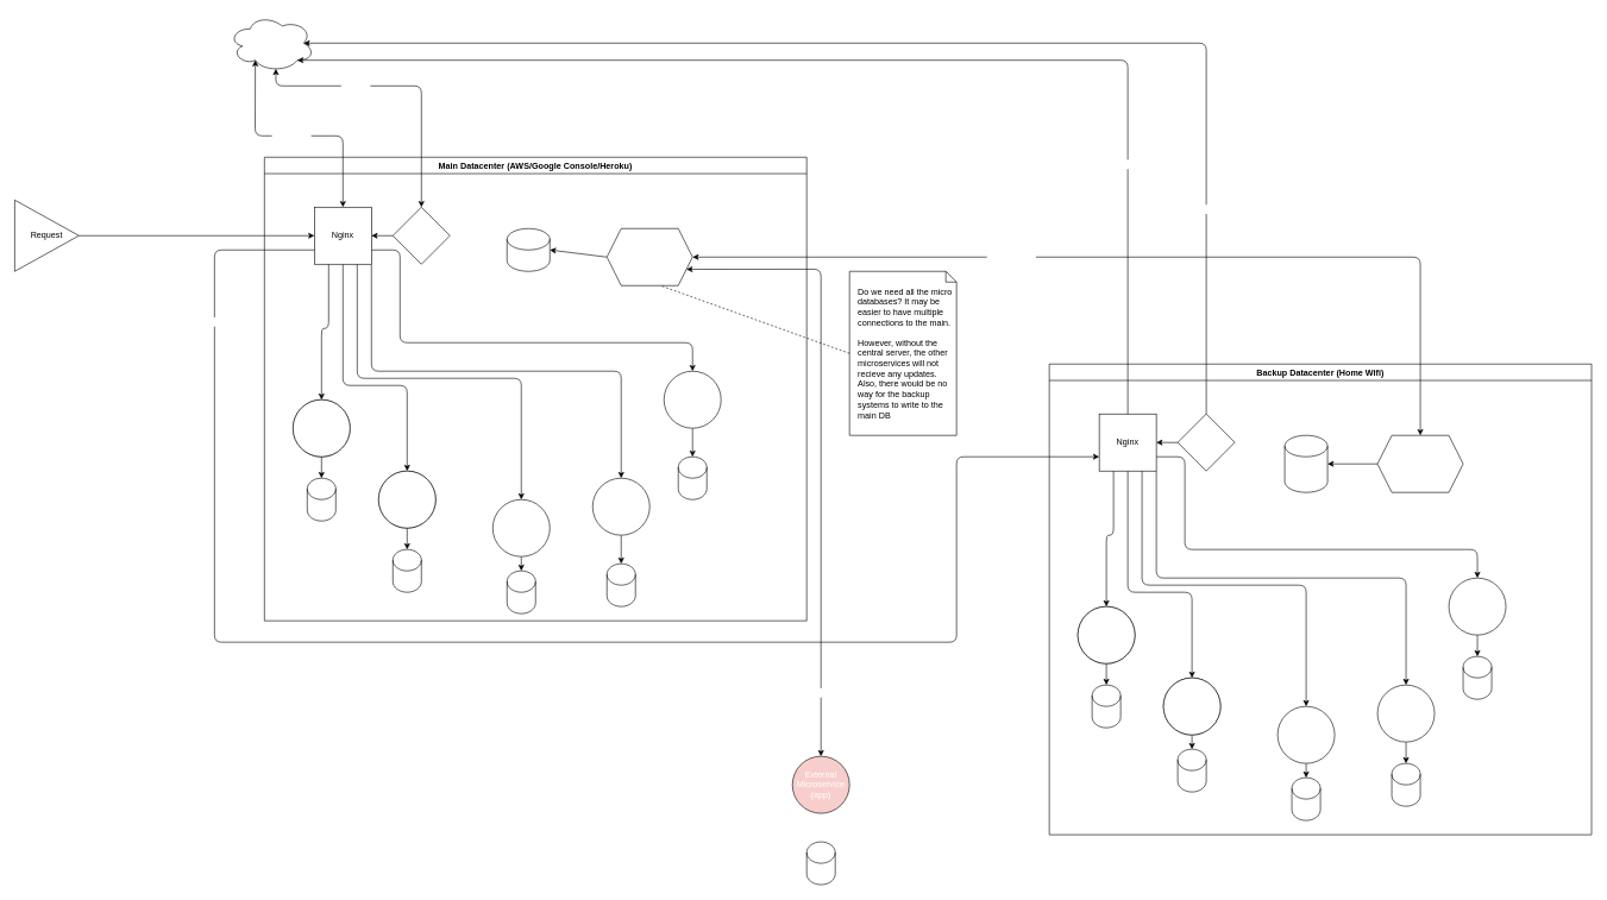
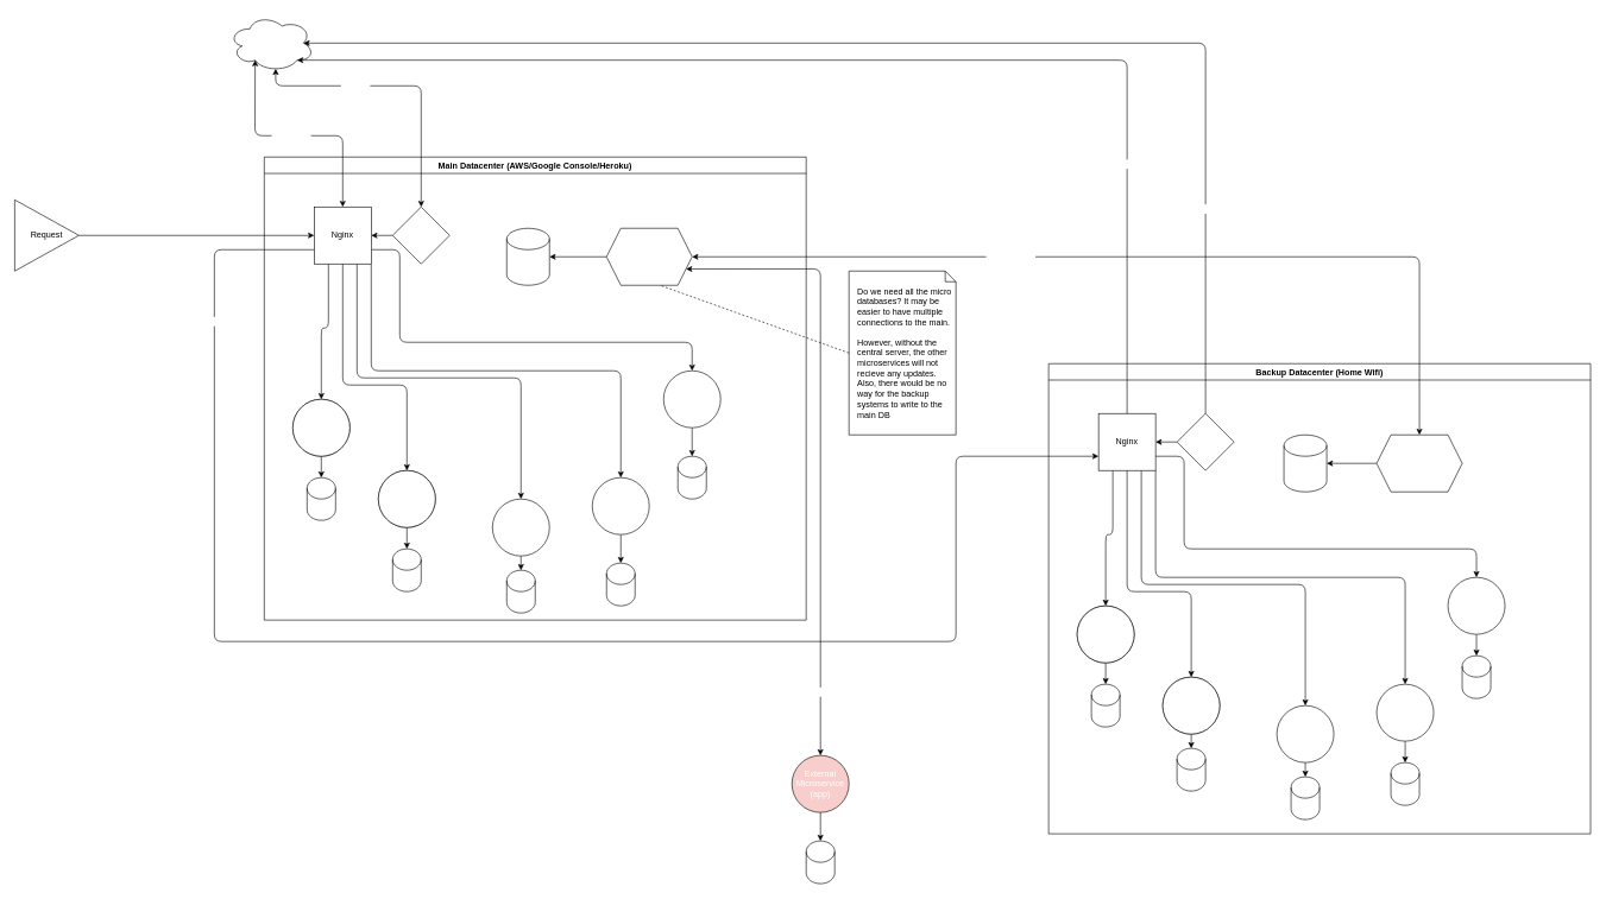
  <mxCell id="0" />
  <mxCell id="1" parent="0" />
  <mxCell id="2" value="Main Datacenter (AWS/Google Console/Heroku)" style="swimlane;whiteSpace=wrap;html=1;" parent="1" vertex="1"><mxGeometry x="370" y="220" width="760" height="650" as="geometry" /></mxCell>
  <mxCell id="3" style="edgeStyle=none;html=1;exitX=0.25;exitY=1;exitDx=0;exitDy=0;entryX=0.5;entryY=0;entryDx=0;entryDy=0;fontColor=#FFFFFF;" parent="2" source="8" target="11" edge="1"><mxGeometry relative="1" as="geometry"><Array as="points"><mxPoint x="90" y="240" /><mxPoint x="80" y="240" /></Array></mxGeometry></mxCell>
  <mxCell id="4" style="edgeStyle=none;html=1;exitX=0.5;exitY=1;exitDx=0;exitDy=0;entryX=0.5;entryY=0;entryDx=0;entryDy=0;fontColor=#FFFFFF;" parent="2" source="8" target="12" edge="1"><mxGeometry relative="1" as="geometry"><Array as="points"><mxPoint x="110" y="320" /><mxPoint x="200" y="320" /></Array></mxGeometry></mxCell>
  <mxCell id="5" style="edgeStyle=none;html=1;exitX=0.75;exitY=1;exitDx=0;exitDy=0;entryX=0.5;entryY=0;entryDx=0;entryDy=0;fontColor=#FFFFFF;" parent="2" source="8" target="16" edge="1"><mxGeometry relative="1" as="geometry"><Array as="points"><mxPoint x="130" y="310" /><mxPoint x="360" y="310" /></Array></mxGeometry></mxCell>
  <mxCell id="6" style="edgeStyle=none;html=1;exitX=1;exitY=1;exitDx=0;exitDy=0;entryX=0.5;entryY=0;entryDx=0;entryDy=0;fontColor=#FFFFFF;" parent="2" source="8" target="18" edge="1"><mxGeometry relative="1" as="geometry"><Array as="points"><mxPoint x="150" y="300" /><mxPoint x="500" y="300" /></Array></mxGeometry></mxCell>
  <mxCell id="7" style="edgeStyle=none;html=1;exitX=1;exitY=0.75;exitDx=0;exitDy=0;entryX=0.5;entryY=0;entryDx=0;entryDy=0;fontColor=#FFFFFF;" parent="2" source="8" target="14" edge="1"><mxGeometry relative="1" as="geometry"><Array as="points"><mxPoint x="190" y="130" /><mxPoint x="190" y="260" /><mxPoint x="600" y="260" /></Array></mxGeometry></mxCell>
  <mxCell id="8" value="Nginx" style="whiteSpace=wrap;html=1;aspect=fixed;" parent="2" vertex="1"><mxGeometry x="70" y="70" width="80" height="80" as="geometry" /></mxCell>
  <mxCell id="9" style="edgeStyle=none;html=1;exitX=0;exitY=0.5;exitDx=0;exitDy=0;entryX=1;entryY=0.5;entryDx=0;entryDy=0;fontColor=#FFFFFF;" parent="2" source="10" target="8" edge="1"><mxGeometry relative="1" as="geometry" /></mxCell>
  <mxCell id="10" value="Certbot" style="rhombus;whiteSpace=wrap;html=1;fontColor=#FFFFFF;" parent="2" vertex="1"><mxGeometry x="180" y="70" width="80" height="80" as="geometry" /></mxCell>
  <mxCell id="11" value="Microservice&lt;br&gt;A" style="ellipse;whiteSpace=wrap;html=1;aspect=fixed;fontColor=#FFFFFF;" parent="2" vertex="1"><mxGeometry x="40" y="340" width="80" height="80" as="geometry" /></mxCell>
  <mxCell id="12" value="Microservice&lt;br&gt;B" style="ellipse;whiteSpace=wrap;html=1;aspect=fixed;fontColor=#FFFFFF;" parent="2" vertex="1"><mxGeometry x="160" y="440" width="80" height="80" as="geometry" /></mxCell>
  <mxCell id="13" style="edgeStyle=none;html=1;exitX=0.5;exitY=1;exitDx=0;exitDy=0;entryX=0.5;entryY=0;entryDx=0;entryDy=0;entryPerimeter=0;fontColor=#FFFFFF;" parent="2" source="14" target="30" edge="1"><mxGeometry relative="1" as="geometry" /></mxCell>
  <mxCell id="14" value="Microservice&lt;br&gt;E" style="ellipse;whiteSpace=wrap;html=1;aspect=fixed;fontColor=#FFFFFF;" parent="2" vertex="1"><mxGeometry x="560" y="300" width="80" height="80" as="geometry" /></mxCell>
  <mxCell id="15" style="edgeStyle=none;html=1;exitX=0.5;exitY=1;exitDx=0;exitDy=0;entryX=0.5;entryY=0;entryDx=0;entryDy=0;entryPerimeter=0;fontColor=#FFFFFF;" parent="2" source="16" target="28" edge="1"><mxGeometry relative="1" as="geometry" /></mxCell>
  <mxCell id="16" value="Microservice&lt;br&gt;C" style="ellipse;whiteSpace=wrap;html=1;aspect=fixed;fontColor=#FFFFFF;" parent="2" vertex="1"><mxGeometry x="320" y="480" width="80" height="80" as="geometry" /></mxCell>
  <mxCell id="17" style="edgeStyle=none;html=1;exitX=0.5;exitY=1;exitDx=0;exitDy=0;entryX=0.5;entryY=0;entryDx=0;entryDy=0;entryPerimeter=0;fontColor=#FFFFFF;" parent="2" source="18" target="29" edge="1"><mxGeometry relative="1" as="geometry" /></mxCell>
  <mxCell id="18" value="Microservice&lt;br&gt;D" style="ellipse;whiteSpace=wrap;html=1;aspect=fixed;fontColor=#FFFFFF;" parent="2" vertex="1"><mxGeometry x="460" y="450" width="80" height="80" as="geometry" /></mxCell>
  <mxCell id="19" style="edgeStyle=none;html=1;exitX=0.5;exitY=1;exitDx=0;exitDy=0;fontColor=#FFFFFF;" parent="2" source="20" target="26" edge="1"><mxGeometry relative="1" as="geometry" /></mxCell>
  <mxCell id="20" value="Microservice&lt;br&gt;A" style="ellipse;whiteSpace=wrap;html=1;aspect=fixed;fontColor=#FFFFFF;" parent="2" vertex="1"><mxGeometry x="40" y="340" width="80" height="80" as="geometry" /></mxCell>
  <mxCell id="21" style="edgeStyle=none;html=1;exitX=0.5;exitY=1;exitDx=0;exitDy=0;entryX=0.5;entryY=0;entryDx=0;entryDy=0;entryPerimeter=0;fontColor=#FFFFFF;" parent="2" source="22" target="27" edge="1"><mxGeometry relative="1" as="geometry" /></mxCell>
  <mxCell id="22" value="Microservice&lt;br&gt;B" style="ellipse;whiteSpace=wrap;html=1;aspect=fixed;fontColor=#FFFFFF;" parent="2" vertex="1"><mxGeometry x="160" y="440" width="80" height="80" as="geometry" /></mxCell>
  <mxCell id="23" style="edgeStyle=none;html=1;exitX=0;exitY=0.5;exitDx=0;exitDy=0;entryX=1;entryY=0.5;entryDx=0;entryDy=0;entryPerimeter=0;fontColor=#FFFFFF;" parent="2" source="24" target="25" edge="1"><mxGeometry relative="1" as="geometry" /></mxCell>
  <mxCell id="24" value="Central Server" style="shape=hexagon;perimeter=hexagonPerimeter2;whiteSpace=wrap;html=1;fixedSize=1;fontColor=#FFFFFF;" parent="2" vertex="1"><mxGeometry x="480" y="100" width="120" height="80" as="geometry" /></mxCell>
- <mxCell id="25" value="Main DB" style="shape=cylinder3;whiteSpace=wrap;html=1;boundedLbl=1;backgroundOutline=1;size=15;fontColor=#FFFFFF;" parent="2" vertex="1"><mxGeometry x="340" y="100" width="60" height="60" as="geometry" /></mxCell>
+ <mxCell id="25" value="Main DB" style="shape=cylinder3;whiteSpace=wrap;html=1;boundedLbl=1;backgroundOutline=1;size=15;fontColor=#FFFFFF;" parent="2" vertex="1"><mxGeometry x="340" y="100" width="60" height="80" as="geometry" /></mxCell>
  <mxCell id="26" value="DB A" style="shape=cylinder3;whiteSpace=wrap;html=1;boundedLbl=1;backgroundOutline=1;size=15;fontColor=#FFFFFF;" parent="2" vertex="1"><mxGeometry x="60" y="450" width="40" height="60" as="geometry" /></mxCell>
  <mxCell id="27" value="DB B" style="shape=cylinder3;whiteSpace=wrap;html=1;boundedLbl=1;backgroundOutline=1;size=15;fontColor=#FFFFFF;" parent="2" vertex="1"><mxGeometry x="180" y="550" width="40" height="60" as="geometry" /></mxCell>
  <mxCell id="28" value="DB C" style="shape=cylinder3;whiteSpace=wrap;html=1;boundedLbl=1;backgroundOutline=1;size=15;fontColor=#FFFFFF;" parent="2" vertex="1"><mxGeometry x="340" y="580" width="40" height="60" as="geometry" /></mxCell>
  <mxCell id="29" value="DB D" style="shape=cylinder3;whiteSpace=wrap;html=1;boundedLbl=1;backgroundOutline=1;size=15;fontColor=#FFFFFF;" parent="2" vertex="1"><mxGeometry x="480" y="570" width="40" height="60" as="geometry" /></mxCell>
  <mxCell id="30" value="DB E" style="shape=cylinder3;whiteSpace=wrap;html=1;boundedLbl=1;backgroundOutline=1;size=15;fontColor=#FFFFFF;" parent="2" vertex="1"><mxGeometry x="580" y="420" width="40" height="60" as="geometry" /></mxCell>
  <mxCell id="31" style="edgeStyle=none;html=1;exitX=1;exitY=0.5;exitDx=0;exitDy=0;entryX=0;entryY=0.5;entryDx=0;entryDy=0;" parent="1" source="32" target="8" edge="1"><mxGeometry relative="1" as="geometry" /></mxCell>
  <mxCell id="32" value="Request" style="triangle;whiteSpace=wrap;html=1;" parent="1" vertex="1"><mxGeometry x="20" y="280" width="90" height="100" as="geometry" /></mxCell>
  <mxCell id="33" style="edgeStyle=none;html=1;exitX=0.55;exitY=0.95;exitDx=0;exitDy=0;exitPerimeter=0;fontColor=#FFFFFF;endArrow=classic;startArrow=classic;entryX=0.5;entryY=0;entryDx=0;entryDy=0;" parent="1" source="35" target="10" edge="1"><mxGeometry relative="1" as="geometry"><mxPoint x="570" y="310" as="targetPoint" /><Array as="points"><mxPoint x="386" y="120" /><mxPoint x="590" y="120" /></Array></mxGeometry></mxCell>
  <mxCell id="34" value="Get Cert" style="edgeLabel;html=1;align=center;verticalAlign=middle;resizable=0;points=[];fontColor=#FFFFFF;" parent="33" vertex="1" connectable="0"><mxGeometry x="-0.323" y="1" relative="1" as="geometry"><mxPoint as="offset" /></mxGeometry></mxCell>
  <mxCell id="35" value="HTTPS" style="ellipse;shape=cloud;whiteSpace=wrap;html=1;fontColor=#FFFFFF;" parent="1" vertex="1"><mxGeometry x="320" y="20" width="120" height="80" as="geometry" /></mxCell>
  <mxCell id="36" style="edgeStyle=none;html=1;exitX=0.5;exitY=0;exitDx=0;exitDy=0;entryX=0.31;entryY=0.8;entryDx=0;entryDy=0;entryPerimeter=0;fontColor=#FFFFFF;endArrow=classic;startArrow=classic;" parent="1" source="8" target="35" edge="1"><mxGeometry relative="1" as="geometry"><Array as="points"><mxPoint x="480" y="190" /><mxPoint x="357" y="190" /></Array></mxGeometry></mxCell>
  <mxCell id="37" value="Check Cert" style="edgeLabel;html=1;align=center;verticalAlign=middle;resizable=0;points=[];fontColor=#FFFFFF;" parent="36" vertex="1" connectable="0"><mxGeometry x="0.05" y="3" relative="1" as="geometry"><mxPoint as="offset" /></mxGeometry></mxCell>
  <mxCell id="38" value="Backup Datacenter (Home Wifi)" style="swimlane;whiteSpace=wrap;html=1;" parent="1" vertex="1"><mxGeometry x="1470" y="510" width="760" height="660" as="geometry" /></mxCell>
  <mxCell id="39" style="edgeStyle=none;html=1;exitX=0.25;exitY=1;exitDx=0;exitDy=0;entryX=0.5;entryY=0;entryDx=0;entryDy=0;fontColor=#FFFFFF;" parent="38" source="44" target="47" edge="1"><mxGeometry relative="1" as="geometry"><Array as="points"><mxPoint x="90" y="240" /><mxPoint x="80" y="240" /></Array></mxGeometry></mxCell>
  <mxCell id="40" style="edgeStyle=none;html=1;exitX=0.5;exitY=1;exitDx=0;exitDy=0;entryX=0.5;entryY=0;entryDx=0;entryDy=0;fontColor=#FFFFFF;" parent="38" source="44" target="48" edge="1"><mxGeometry relative="1" as="geometry"><Array as="points"><mxPoint x="110" y="320" /><mxPoint x="200" y="320" /></Array></mxGeometry></mxCell>
  <mxCell id="41" style="edgeStyle=none;html=1;exitX=0.75;exitY=1;exitDx=0;exitDy=0;entryX=0.5;entryY=0;entryDx=0;entryDy=0;fontColor=#FFFFFF;" parent="38" source="44" target="52" edge="1"><mxGeometry relative="1" as="geometry"><Array as="points"><mxPoint x="130" y="310" /><mxPoint x="360" y="310" /></Array></mxGeometry></mxCell>
  <mxCell id="42" style="edgeStyle=none;html=1;exitX=1;exitY=1;exitDx=0;exitDy=0;entryX=0.5;entryY=0;entryDx=0;entryDy=0;fontColor=#FFFFFF;" parent="38" source="44" target="54" edge="1"><mxGeometry relative="1" as="geometry"><Array as="points"><mxPoint x="150" y="300" /><mxPoint x="500" y="300" /></Array></mxGeometry></mxCell>
  <mxCell id="43" style="edgeStyle=none;html=1;exitX=1;exitY=0.75;exitDx=0;exitDy=0;entryX=0.5;entryY=0;entryDx=0;entryDy=0;fontColor=#FFFFFF;" parent="38" source="44" target="50" edge="1"><mxGeometry relative="1" as="geometry"><Array as="points"><mxPoint x="190" y="130" /><mxPoint x="190" y="260" /><mxPoint x="600" y="260" /></Array></mxGeometry></mxCell>
  <mxCell id="44" value="Nginx" style="whiteSpace=wrap;html=1;aspect=fixed;" parent="38" vertex="1"><mxGeometry x="70" y="70" width="80" height="80" as="geometry" /></mxCell>
  <mxCell id="45" style="edgeStyle=none;html=1;exitX=0;exitY=0.5;exitDx=0;exitDy=0;entryX=1;entryY=0.5;entryDx=0;entryDy=0;fontColor=#FFFFFF;" parent="38" source="46" target="44" edge="1"><mxGeometry relative="1" as="geometry" /></mxCell>
  <mxCell id="46" value="Certbot" style="rhombus;whiteSpace=wrap;html=1;fontColor=#FFFFFF;" parent="38" vertex="1"><mxGeometry x="180" y="70" width="80" height="80" as="geometry" /></mxCell>
  <mxCell id="47" value="Microservice&lt;br&gt;A" style="ellipse;whiteSpace=wrap;html=1;aspect=fixed;fontColor=#FFFFFF;" parent="38" vertex="1"><mxGeometry x="40" y="340" width="80" height="80" as="geometry" /></mxCell>
  <mxCell id="48" value="Microservice&lt;br&gt;B" style="ellipse;whiteSpace=wrap;html=1;aspect=fixed;fontColor=#FFFFFF;" parent="38" vertex="1"><mxGeometry x="160" y="440" width="80" height="80" as="geometry" /></mxCell>
  <mxCell id="49" style="edgeStyle=none;html=1;exitX=0.5;exitY=1;exitDx=0;exitDy=0;entryX=0.5;entryY=0;entryDx=0;entryDy=0;entryPerimeter=0;fontColor=#FFFFFF;" parent="38" source="50" target="64" edge="1"><mxGeometry relative="1" as="geometry" /></mxCell>
  <mxCell id="50" value="Microservice&lt;br&gt;E" style="ellipse;whiteSpace=wrap;html=1;aspect=fixed;fontColor=#FFFFFF;" parent="38" vertex="1"><mxGeometry x="560" y="300" width="80" height="80" as="geometry" /></mxCell>
  <mxCell id="51" style="edgeStyle=none;html=1;exitX=0.5;exitY=1;exitDx=0;exitDy=0;entryX=0.5;entryY=0;entryDx=0;entryDy=0;entryPerimeter=0;fontColor=#FFFFFF;" parent="38" source="52" target="62" edge="1"><mxGeometry relative="1" as="geometry" /></mxCell>
  <mxCell id="52" value="Microservice&lt;br&gt;C" style="ellipse;whiteSpace=wrap;html=1;aspect=fixed;fontColor=#FFFFFF;" parent="38" vertex="1"><mxGeometry x="320" y="480" width="80" height="80" as="geometry" /></mxCell>
  <mxCell id="53" style="edgeStyle=none;html=1;exitX=0.5;exitY=1;exitDx=0;exitDy=0;entryX=0.5;entryY=0;entryDx=0;entryDy=0;entryPerimeter=0;fontColor=#FFFFFF;" parent="38" source="54" target="63" edge="1"><mxGeometry relative="1" as="geometry" /></mxCell>
  <mxCell id="54" value="Microservice&lt;br&gt;D" style="ellipse;whiteSpace=wrap;html=1;aspect=fixed;fontColor=#FFFFFF;" parent="38" vertex="1"><mxGeometry x="460" y="450" width="80" height="80" as="geometry" /></mxCell>
  <mxCell id="55" style="edgeStyle=none;html=1;exitX=0.5;exitY=1;exitDx=0;exitDy=0;entryX=0.5;entryY=0;entryDx=0;entryDy=0;entryPerimeter=0;fontColor=#FFFFFF;" parent="38" source="56" target="65" edge="1"><mxGeometry relative="1" as="geometry" /></mxCell>
  <mxCell id="56" value="Microservice&lt;br&gt;A" style="ellipse;whiteSpace=wrap;html=1;aspect=fixed;fontColor=#FFFFFF;" parent="38" vertex="1"><mxGeometry x="40" y="340" width="80" height="80" as="geometry" /></mxCell>
  <mxCell id="57" style="edgeStyle=none;html=1;exitX=0.5;exitY=1;exitDx=0;exitDy=0;entryX=0.5;entryY=0;entryDx=0;entryDy=0;entryPerimeter=0;fontColor=#FFFFFF;" parent="38" source="58" target="61" edge="1"><mxGeometry relative="1" as="geometry" /></mxCell>
  <mxCell id="58" value="Microservice&lt;br&gt;B" style="ellipse;whiteSpace=wrap;html=1;aspect=fixed;fontColor=#FFFFFF;" parent="38" vertex="1"><mxGeometry x="160" y="440" width="80" height="80" as="geometry" /></mxCell>
  <mxCell id="59" style="edgeStyle=none;html=1;exitX=0;exitY=0.5;exitDx=0;exitDy=0;entryX=1;entryY=0.5;entryDx=0;entryDy=0;entryPerimeter=0;fontColor=#FFFFFF;" parent="38" source="60" target="66" edge="1"><mxGeometry relative="1" as="geometry" /></mxCell>
  <mxCell id="60" value="External Central&lt;br&gt;Server" style="shape=hexagon;perimeter=hexagonPerimeter2;whiteSpace=wrap;html=1;fixedSize=1;fontColor=#FFFFFF;" parent="38" vertex="1"><mxGeometry x="460" y="100" width="120" height="80" as="geometry" /></mxCell>
  <mxCell id="61" value="DB B" style="shape=cylinder3;whiteSpace=wrap;html=1;boundedLbl=1;backgroundOutline=1;size=15;fontColor=#FFFFFF;" parent="38" vertex="1"><mxGeometry x="180" y="540" width="40" height="60" as="geometry" /></mxCell>
  <mxCell id="62" value="DB C" style="shape=cylinder3;whiteSpace=wrap;html=1;boundedLbl=1;backgroundOutline=1;size=15;fontColor=#FFFFFF;" parent="38" vertex="1"><mxGeometry x="340" y="580" width="40" height="60" as="geometry" /></mxCell>
  <mxCell id="63" value="DB D" style="shape=cylinder3;whiteSpace=wrap;html=1;boundedLbl=1;backgroundOutline=1;size=15;fontColor=#FFFFFF;" parent="38" vertex="1"><mxGeometry x="480" y="560" width="40" height="60" as="geometry" /></mxCell>
  <mxCell id="64" value="DB E" style="shape=cylinder3;whiteSpace=wrap;html=1;boundedLbl=1;backgroundOutline=1;size=15;fontColor=#FFFFFF;" parent="38" vertex="1"><mxGeometry x="580" y="410" width="40" height="60" as="geometry" /></mxCell>
  <mxCell id="65" value="DB A" style="shape=cylinder3;whiteSpace=wrap;html=1;boundedLbl=1;backgroundOutline=1;size=15;fontColor=#FFFFFF;" parent="38" vertex="1"><mxGeometry x="60" y="450" width="40" height="60" as="geometry" /></mxCell>
  <mxCell id="66" value="Backup DB" style="shape=cylinder3;whiteSpace=wrap;html=1;boundedLbl=1;backgroundOutline=1;size=15;fontColor=#FFFFFF;" parent="38" vertex="1"><mxGeometry x="330" y="100" width="60" height="80" as="geometry" /></mxCell>
  <mxCell id="67" style="edgeStyle=none;html=1;exitX=0.5;exitY=0;exitDx=0;exitDy=0;entryX=0.875;entryY=0.5;entryDx=0;entryDy=0;entryPerimeter=0;fontColor=#FFFFFF;" parent="1" source="46" target="35" edge="1"><mxGeometry relative="1" as="geometry"><Array as="points"><mxPoint x="1690" y="60" /></Array></mxGeometry></mxCell>
  <mxCell id="68" value="Get Cert" style="edgeLabel;html=1;align=center;verticalAlign=middle;resizable=0;points=[];fontColor=#FFFFFF;" parent="67" vertex="1" connectable="0"><mxGeometry x="-0.677" y="-2" relative="1" as="geometry"><mxPoint as="offset" /></mxGeometry></mxCell>
  <mxCell id="69" style="edgeStyle=none;html=1;exitX=0.5;exitY=0;exitDx=0;exitDy=0;entryX=0.8;entryY=0.8;entryDx=0;entryDy=0;entryPerimeter=0;fontColor=#FFFFFF;" parent="1" source="44" target="35" edge="1"><mxGeometry relative="1" as="geometry"><Array as="points"><mxPoint x="1580" y="84" /></Array></mxGeometry></mxCell>
  <mxCell id="70" value="Check Cert" style="edgeLabel;html=1;align=center;verticalAlign=middle;resizable=0;points=[];fontColor=#FFFFFF;" parent="69" vertex="1" connectable="0"><mxGeometry x="-0.577" relative="1" as="geometry"><mxPoint as="offset" /></mxGeometry></mxCell>
  <mxCell id="71" style="edgeStyle=none;html=1;exitX=0;exitY=0.75;exitDx=0;exitDy=0;entryX=0;entryY=0.75;entryDx=0;entryDy=0;fontColor=#FFFFFF;" parent="1" source="8" target="44" edge="1"><mxGeometry relative="1" as="geometry"><Array as="points"><mxPoint x="300" y="350" /><mxPoint x="300" y="900" /><mxPoint x="1340" y="900" /><mxPoint x="1340" y="640" /></Array></mxGeometry></mxCell>
  <mxCell id="72" value="Send to Backup" style="edgeLabel;html=1;align=center;verticalAlign=middle;resizable=0;points=[];fontColor=#FFFFFF;" parent="71" vertex="1" connectable="0"><mxGeometry x="-0.781" y="2" relative="1" as="geometry"><mxPoint as="offset" /></mxGeometry></mxCell>
  <mxCell id="73" style="edgeStyle=none;html=1;exitX=1;exitY=0.5;exitDx=0;exitDy=0;entryX=0.5;entryY=0;entryDx=0;entryDy=0;fontColor=#FFFFFF;endArrow=classic;startArrow=classic;" parent="1" source="24" target="60" edge="1"><mxGeometry relative="1" as="geometry"><Array as="points"><mxPoint x="1990" y="360" /></Array></mxGeometry></mxCell>
  <mxCell id="74" value="TCP over TLS" style="edgeLabel;html=1;align=center;verticalAlign=middle;resizable=0;points=[];fontColor=#FFFFFF;" parent="73" vertex="1" connectable="0"><mxGeometry x="-0.298" y="1" relative="1" as="geometry"><mxPoint as="offset" /></mxGeometry></mxCell>
  <mxCell id="75" style="edgeStyle=none;html=1;entryX=1;entryY=0.75;entryDx=0;entryDy=0;fontColor=#FFFFFF;endArrow=classic;startArrow=classic;" parent="1" source="78" target="24" edge="1"><mxGeometry relative="1" as="geometry"><Array as="points"><mxPoint x="1150" y="377" /></Array></mxGeometry></mxCell>
  <mxCell id="76" value="TCP over TLS" style="edgeLabel;html=1;align=center;verticalAlign=middle;resizable=0;points=[];fontColor=#FFFFFF;" parent="75" vertex="1" connectable="0"><mxGeometry x="0.2" y="-5" relative="1" as="geometry"><mxPoint x="-5" y="433" as="offset" /></mxGeometry></mxCell>
+ <mxCell id="77" style="edgeStyle=none;html=1;exitX=0.5;exitY=1;exitDx=0;exitDy=0;entryX=0.5;entryY=0;entryDx=0;entryDy=0;entryPerimeter=0;fontColor=#FFFFFF;" parent="1" source="78" target="79" edge="1"><mxGeometry relative="1" as="geometry" /></mxCell>
  <mxCell id="78" value="External&lt;br&gt;Microservice&lt;br&gt;(app)" style="ellipse;whiteSpace=wrap;html=1;aspect=fixed;fontColor=#FFFFFF;fillColor=#f8cecc;" parent="1" vertex="1"><mxGeometry x="1110" y="1060" width="80" height="80" as="geometry" /></mxCell>
  <mxCell id="79" value="app DB" style="shape=cylinder3;whiteSpace=wrap;html=1;boundedLbl=1;backgroundOutline=1;size=15;fontColor=#FFFFFF;" parent="1" vertex="1"><mxGeometry x="1130" y="1180" width="40" height="60" as="geometry" /></mxCell>
  <mxCell id="80" value="Do we need all the micro databases? It may be easier to have multiple connections to the main.&lt;br&gt;&lt;br&gt;However, without the central server, the other microservices will not recieve any updates. Also, there would be no way for the backup systems to write to the main DB" style="shape=note;size=15;align=left;spacingLeft=10;html=1;whiteSpace=wrap;" vertex="1" parent="1"><mxGeometry x="1190" y="380" width="150" height="230" as="geometry" /></mxCell>
  <mxCell id="81" value="" style="edgeStyle=none;endArrow=none;exitX=0;exitY=0.5;dashed=1;html=1;entryX=0.625;entryY=1;entryDx=0;entryDy=0;exitDx=0;exitDy=0;exitPerimeter=0;" edge="1" source="80" parent="1" target="24"><mxGeometry x="1" relative="1" as="geometry"><mxPoint x="1170" y="410" as="targetPoint" /></mxGeometry></mxCell>
